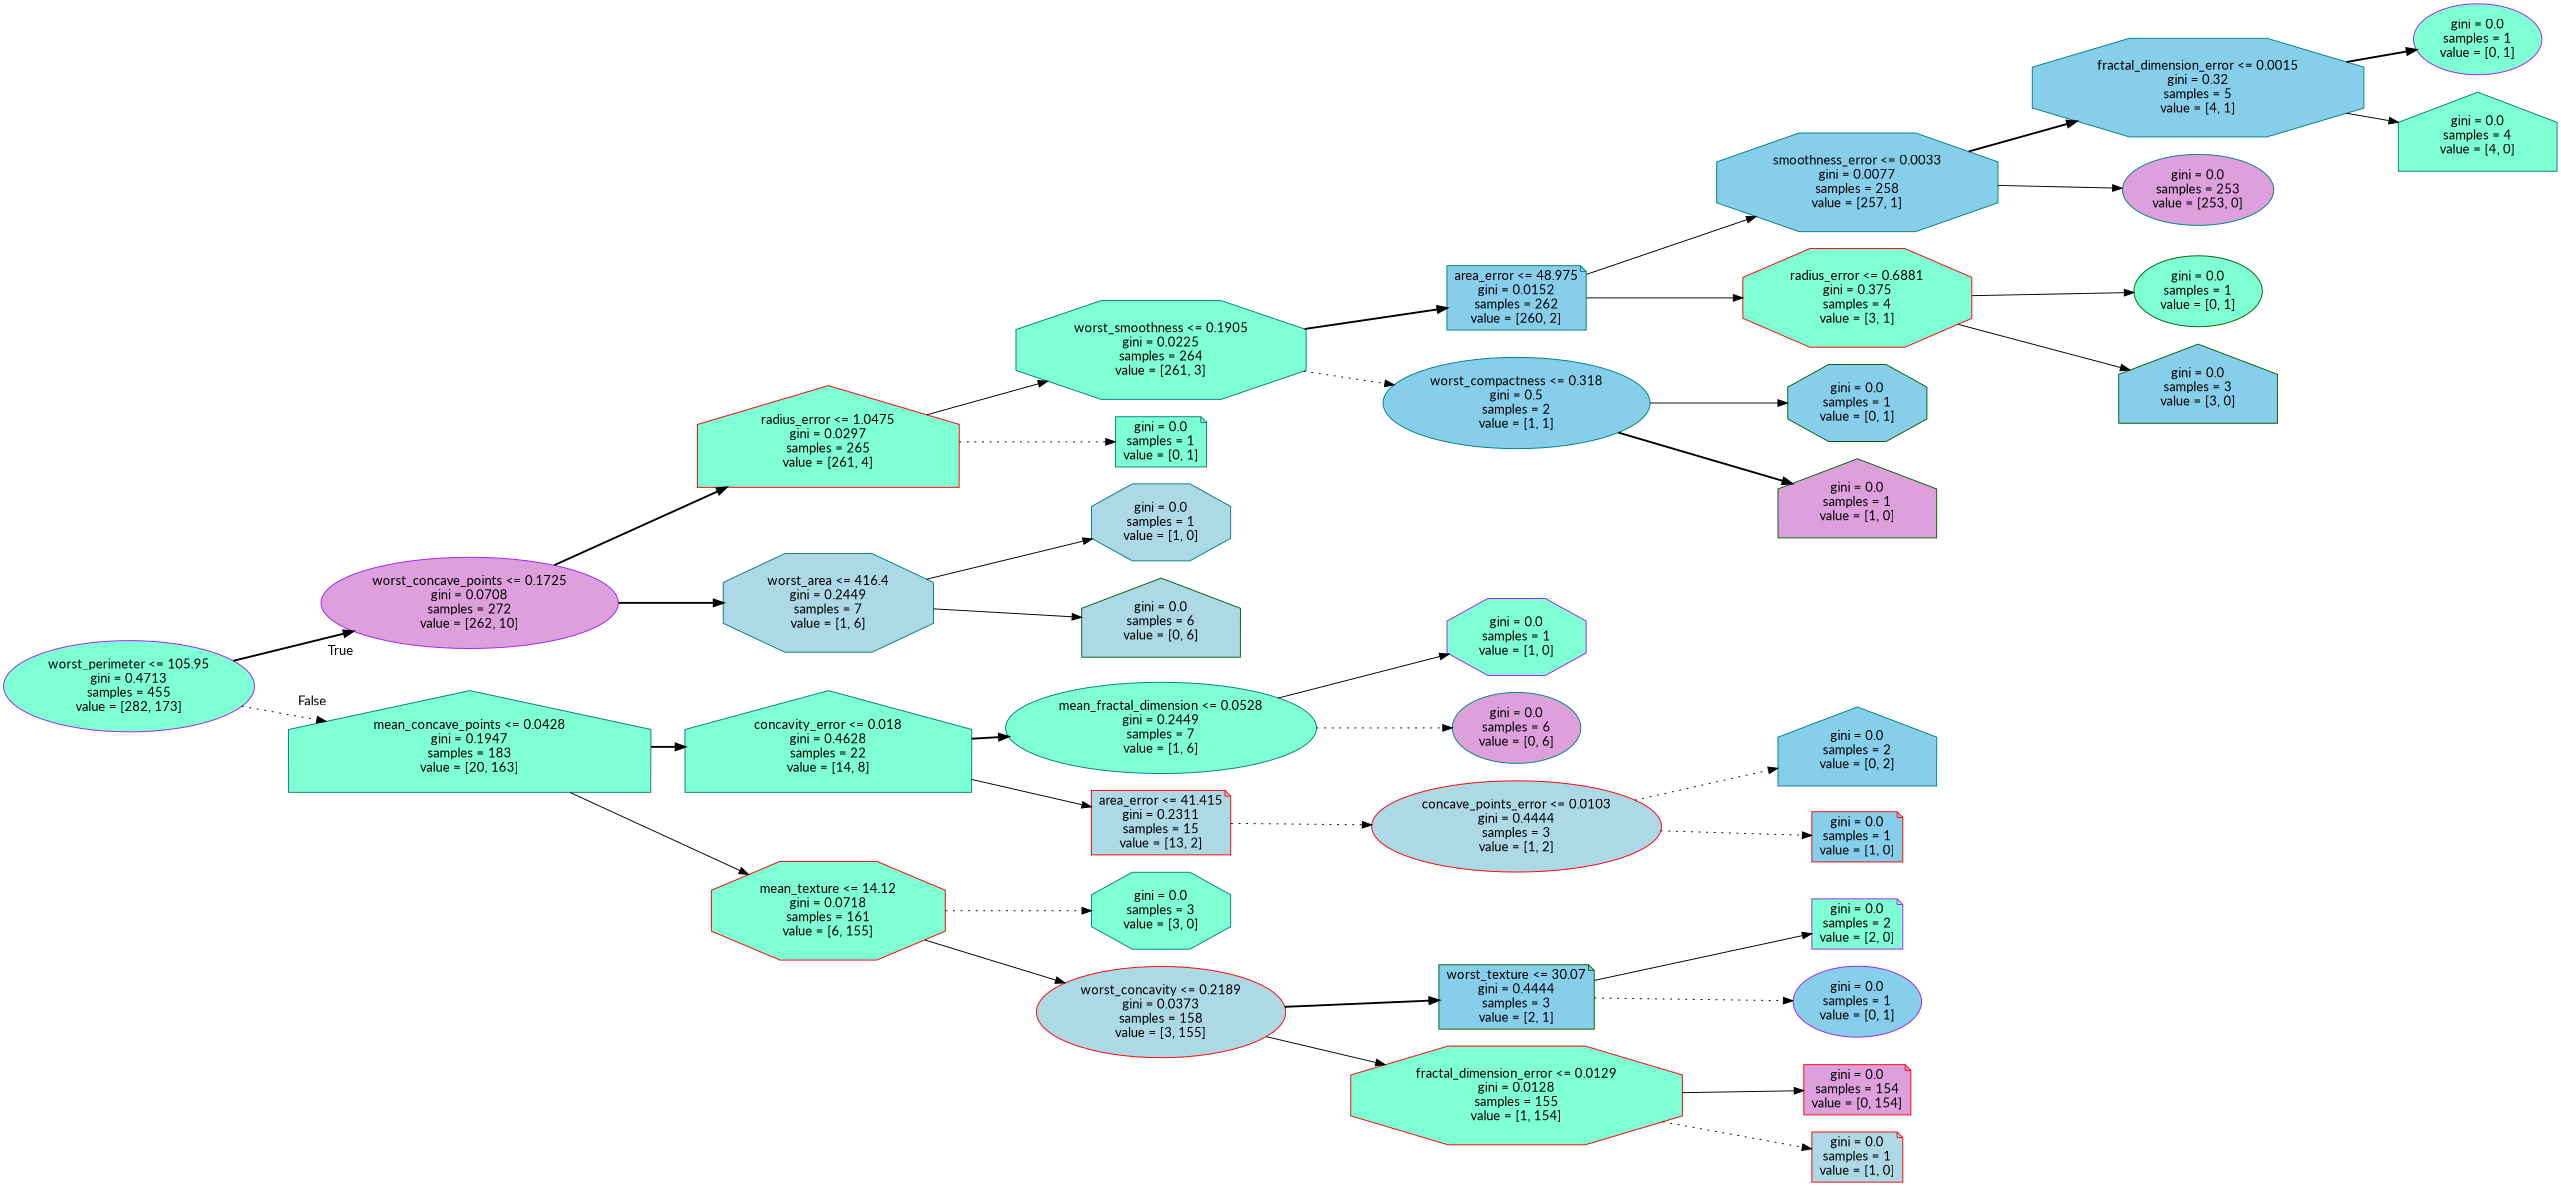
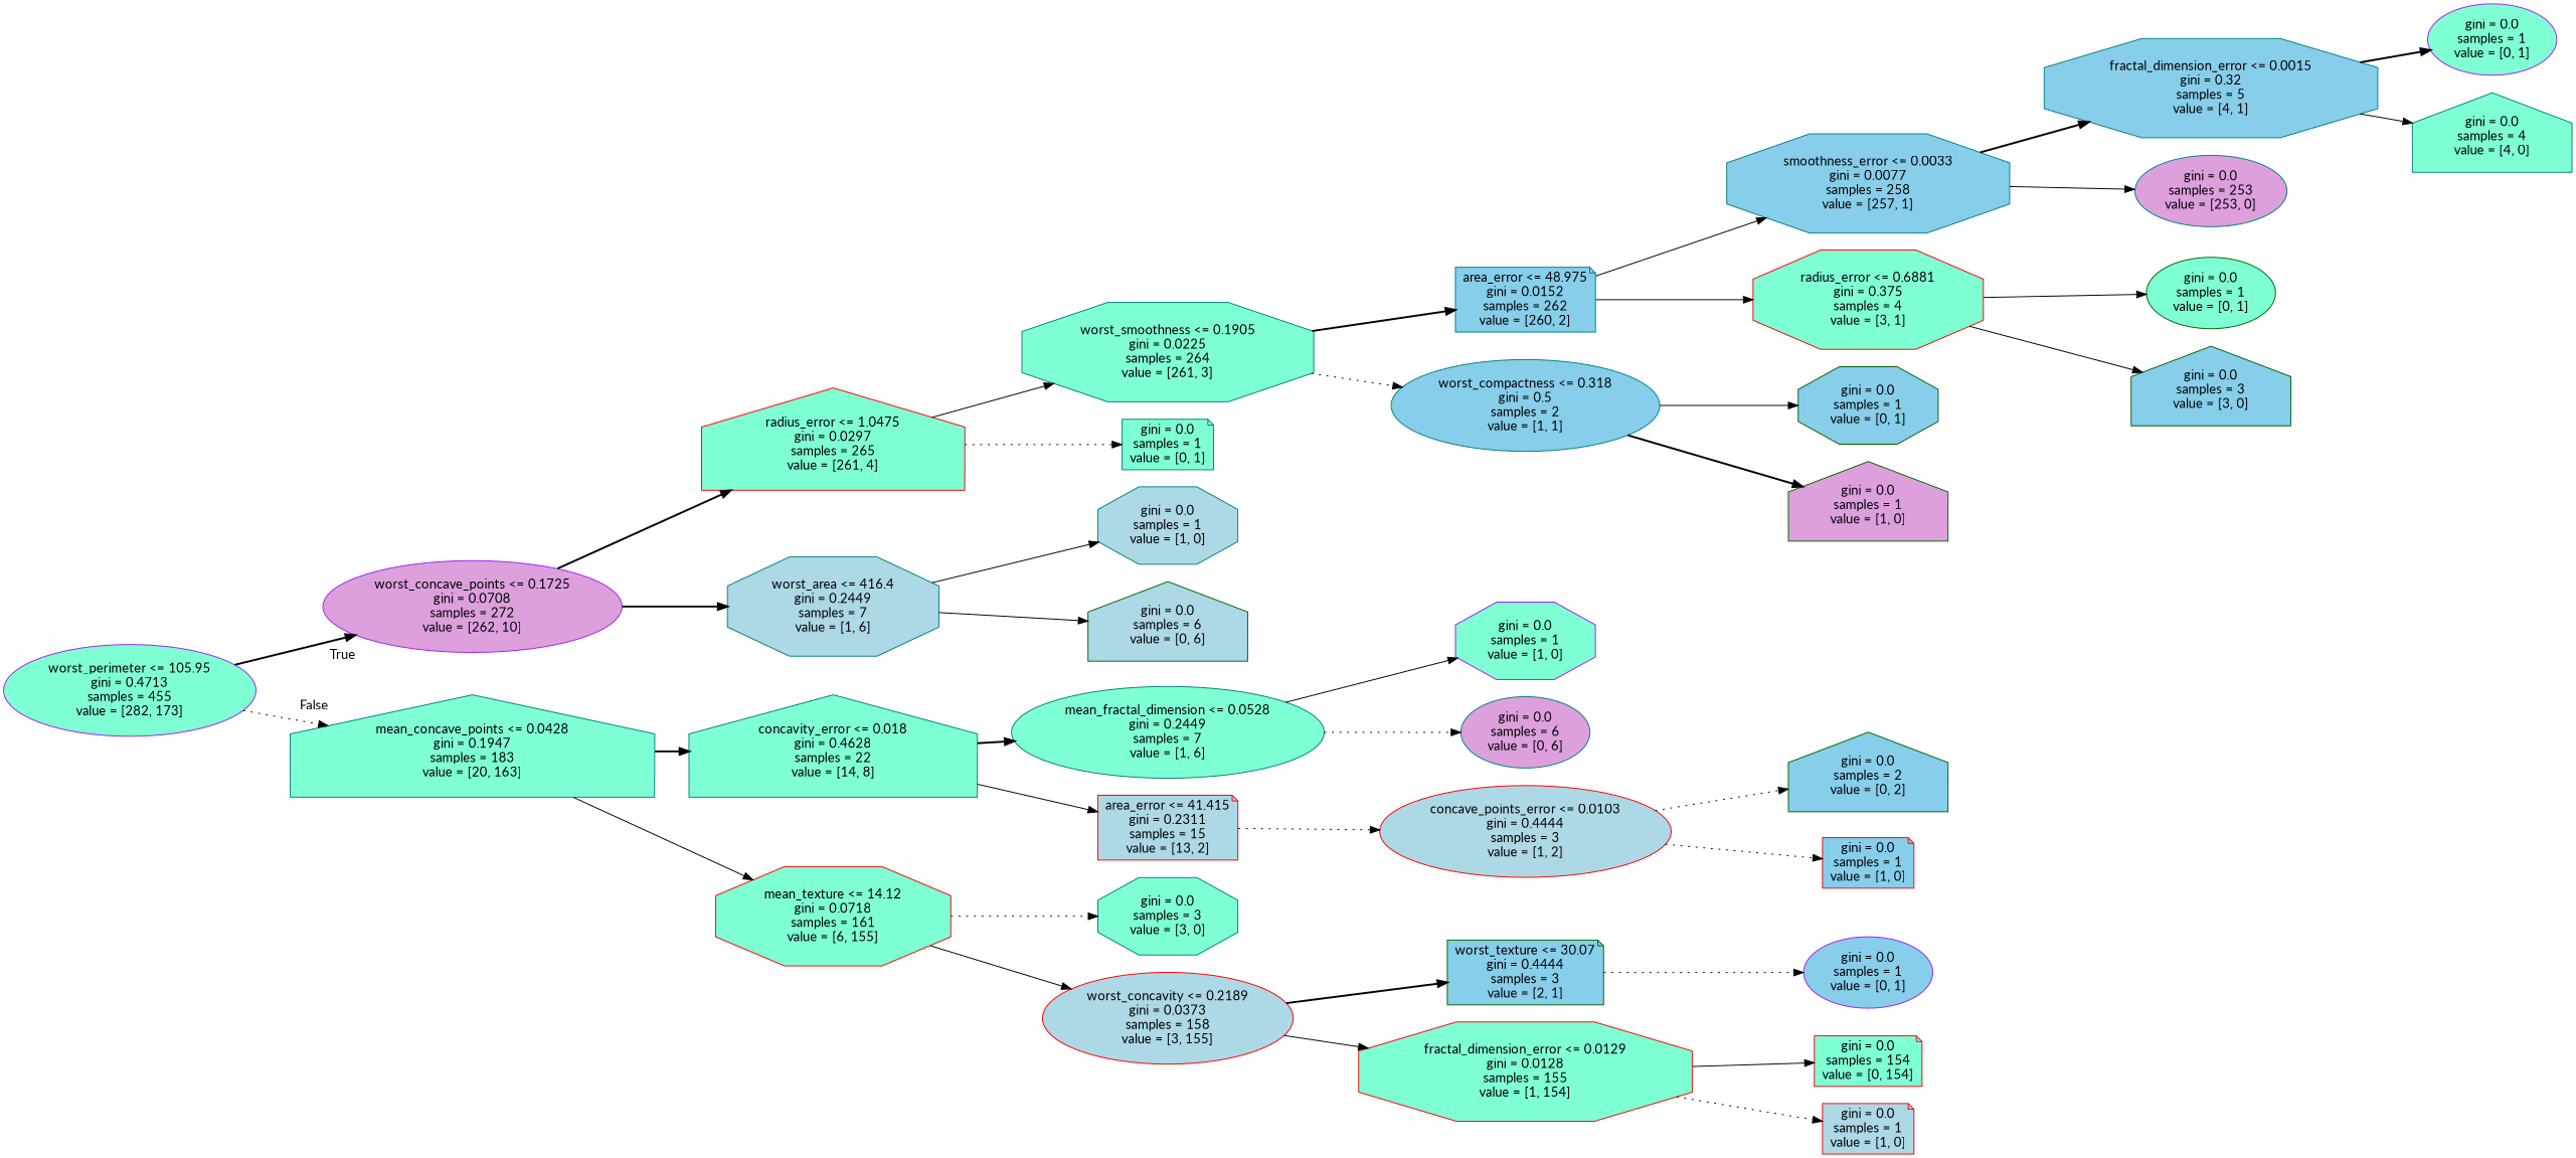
  digraph {
    fontname=Lato
    rankdir=LR
    node [color=teal fillcolor=aquamarine fontname=Lato shape=ellipse style=filled]
    edge [fontname=Lato style=solid]
    n1 [color=purple label="worst_perimeter <= 105.95\ngini = 0.4713\nsamples = 455\nvalue = [282, 173]"]
    n2 [color=purple fillcolor=plum label="worst_concave_points <= 0.1725\ngini = 0.0708\nsamples = 272\nvalue = [262, 10]"]
    n3 [label="mean_concave_points <= 0.0428\ngini = 0.1947\nsamples = 183\nvalue = [20, 163]" shape=house]
    n4 [color=red label="radius_error <= 1.0475\ngini = 0.0297\nsamples = 265\nvalue = [261, 4]" shape=house]
    n5 [fillcolor=lightblue label="worst_area <= 416.4\ngini = 0.2449\nsamples = 7\nvalue = [1, 6]" shape=octagon]
    n6 [label="concavity_error <= 0.018\ngini = 0.4628\nsamples = 22\nvalue = [14, 8]" shape=house]
    n7 [color=red label="mean_texture <= 14.12\ngini = 0.0718\nsamples = 161\nvalue = [6, 155]" shape=octagon]
    n8 [label="worst_smoothness <= 0.1905\ngini = 0.0225\nsamples = 264\nvalue = [261, 3]" shape=octagon]
    n9 [label="gini = 0.0\nsamples = 1\nvalue = [0, 1]" shape=note]
    n10 [fillcolor=lightblue label="gini = 0.0\nsamples = 1\nvalue = [1, 0]" shape=octagon]
    n11 [color=darkgreen fillcolor=lightblue label="gini = 0.0\nsamples = 6\nvalue = [0, 6]" shape=house]
    n12 [fillcolor=skyblue label="area_error <= 48.975\ngini = 0.0152\nsamples = 262\nvalue = [260, 2]" shape=note]
    n13 [fillcolor=skyblue label="worst_compactness <= 0.318\ngini = 0.5\nsamples = 2\nvalue = [1, 1]"]
    n14 [fillcolor=skyblue label="smoothness_error <= 0.0033\ngini = 0.0077\nsamples = 258\nvalue = [257, 1]" shape=octagon]
    n15 [color=red label="radius_error <= 0.6881\ngini = 0.375\nsamples = 4\nvalue = [3, 1]" shape=octagon]
    n16 [color=darkgreen fillcolor=skyblue label="gini = 0.0\nsamples = 1\nvalue = [0, 1]" shape=octagon]
    n17 [color=darkgreen fillcolor=plum label="gini = 0.0\nsamples = 1\nvalue = [1, 0]" shape=house]
    n18 [fillcolor=skyblue label="fractal_dimension_error <= 0.0015\ngini = 0.32\nsamples = 5\nvalue = [4, 1]" shape=octagon]
    n19 [fillcolor=plum label="gini = 0.0\nsamples = 253\nvalue = [253, 0]"]
    n20 [color=darkgreen label="gini = 0.0\nsamples = 1\nvalue = [0, 1]"]
    n21 [color=darkgreen fillcolor=skyblue label="gini = 0.0\nsamples = 3\nvalue = [3, 0]" shape=house]
    n22 [color=purple label="gini = 0.0\nsamples = 1\nvalue = [0, 1]"]
    n23 [label="gini = 0.0\nsamples = 4\nvalue = [4, 0]" shape=house]
    n24 [label="mean_fractal_dimension <= 0.0528\ngini = 0.2449\nsamples = 7\nvalue = [1, 6]"]
    n25 [color=red fillcolor=lightblue label="area_error <= 41.415\ngini = 0.2311\nsamples = 15\nvalue = [13, 2]" shape=note]
    n26 [label="gini = 0.0\nsamples = 3\nvalue = [3, 0]" shape=octagon]
    n27 [color=red fillcolor=lightblue label="worst_concavity <= 0.2189\ngini = 0.0373\nsamples = 158\nvalue = [3, 155]"]
    n28 [color=purple label="gini = 0.0\nsamples = 1\nvalue = [1, 0]" shape=octagon]
    n29 [fillcolor=plum label="gini = 0.0\nsamples = 6\nvalue = [0, 6]"]
    n30 [color=red fillcolor=lightblue label="concave_points_error <= 0.0103\ngini = 0.4444\nsamples = 3\nvalue = [1, 2]"]
-   n31 [fillcolor=skyblue label="gini = 0.0\nsamples = 2\nvalue = [0, 2]" shape=house]
+   n31 [color=darkgreen fillcolor=skyblue label="gini = 0.0\nsamples = 2\nvalue = [0, 2]" shape=house]
    n32 [color=red fillcolor=skyblue label="gini = 0.0\nsamples = 1\nvalue = [1, 0]" shape=note]
    n33 [color=darkgreen fillcolor=skyblue label="worst_texture <= 30.07\ngini = 0.4444\nsamples = 3\nvalue = [2, 1]" shape=note]
    n34 [color=red label="fractal_dimension_error <= 0.0129\ngini = 0.0128\nsamples = 155\nvalue = [1, 154]" shape=octagon]
-   n35 [color=purple label="gini = 0.0\nsamples = 2\nvalue = [2, 0]" shape=note]
    n36 [color=purple fillcolor=skyblue label="gini = 0.0\nsamples = 1\nvalue = [0, 1]"]
-   n37 [color=red fillcolor=plum label="gini = 0.0\nsamples = 154\nvalue = [0, 154]" shape=note]
+   n37 [color=red label="gini = 0.0\nsamples = 154\nvalue = [0, 154]" shape=note]
    n38 [color=red fillcolor=lightblue label="gini = 0.0\nsamples = 1\nvalue = [1, 0]" shape=note]
    n1 -> n2 [headlabel=True labelangle=45 labeldistance=2.5 style=bold]
    n1 -> n3 [headlabel=False labelangle=-45 labeldistance=2.5 style=dotted]
    n2 -> n4 [style=bold]
    n2 -> n5 [style=bold]
    n3 -> n6 [style=bold]
    n3 -> n7
    n4 -> n8
    n4 -> n9 [style=dotted]
    n5 -> n10
    n5 -> n11
    n6 -> n24 [style=bold]
    n6 -> n25
    n7 -> n26 [style=dotted]
    n7 -> n27
    n8 -> n12 [style=bold]
    n8 -> n13 [style=dotted]
    n12 -> n14
    n12 -> n15
    n13 -> n16
    n13 -> n17 [style=bold]
    n14 -> n18 [style=bold]
    n14 -> n19
    n15 -> n20
    n15 -> n21
    n18 -> n22 [style=bold]
    n18 -> n23
    n24 -> n28
    n24 -> n29 [style=dotted]
    n25 -> n30 [style=dotted]
    n27 -> n33 [style=bold]
    n27 -> n34
    n30 -> n31 [style=dotted]
    n30 -> n32 [style=dotted]
-   n33 -> n35
    n33 -> n36 [style=dotted]
    n34 -> n37
    n34 -> n38 [style=dotted]
  }
